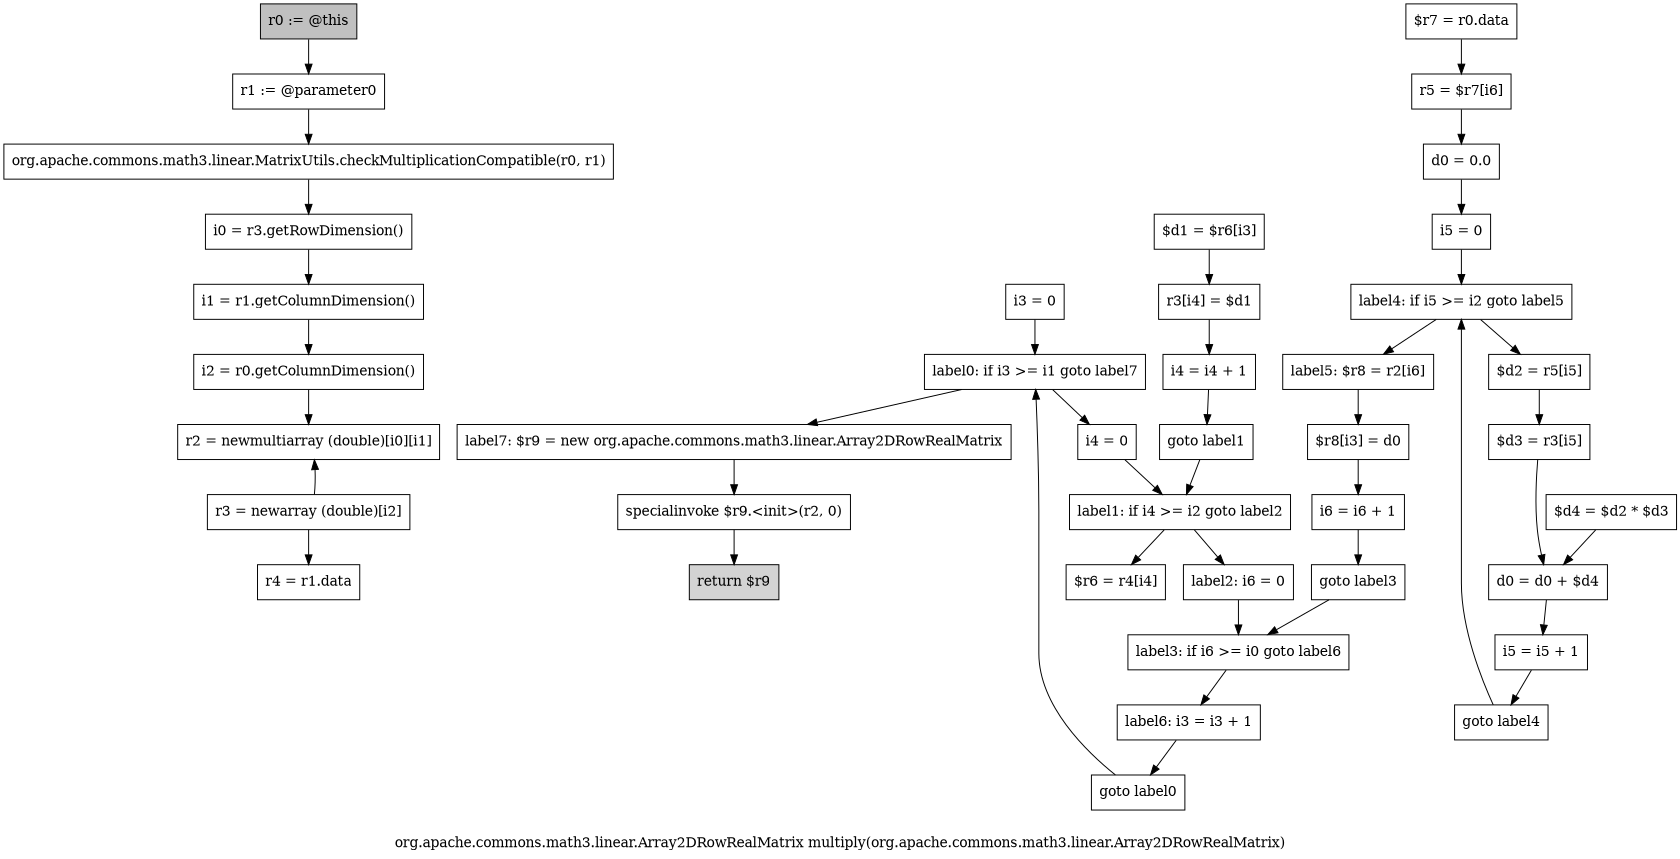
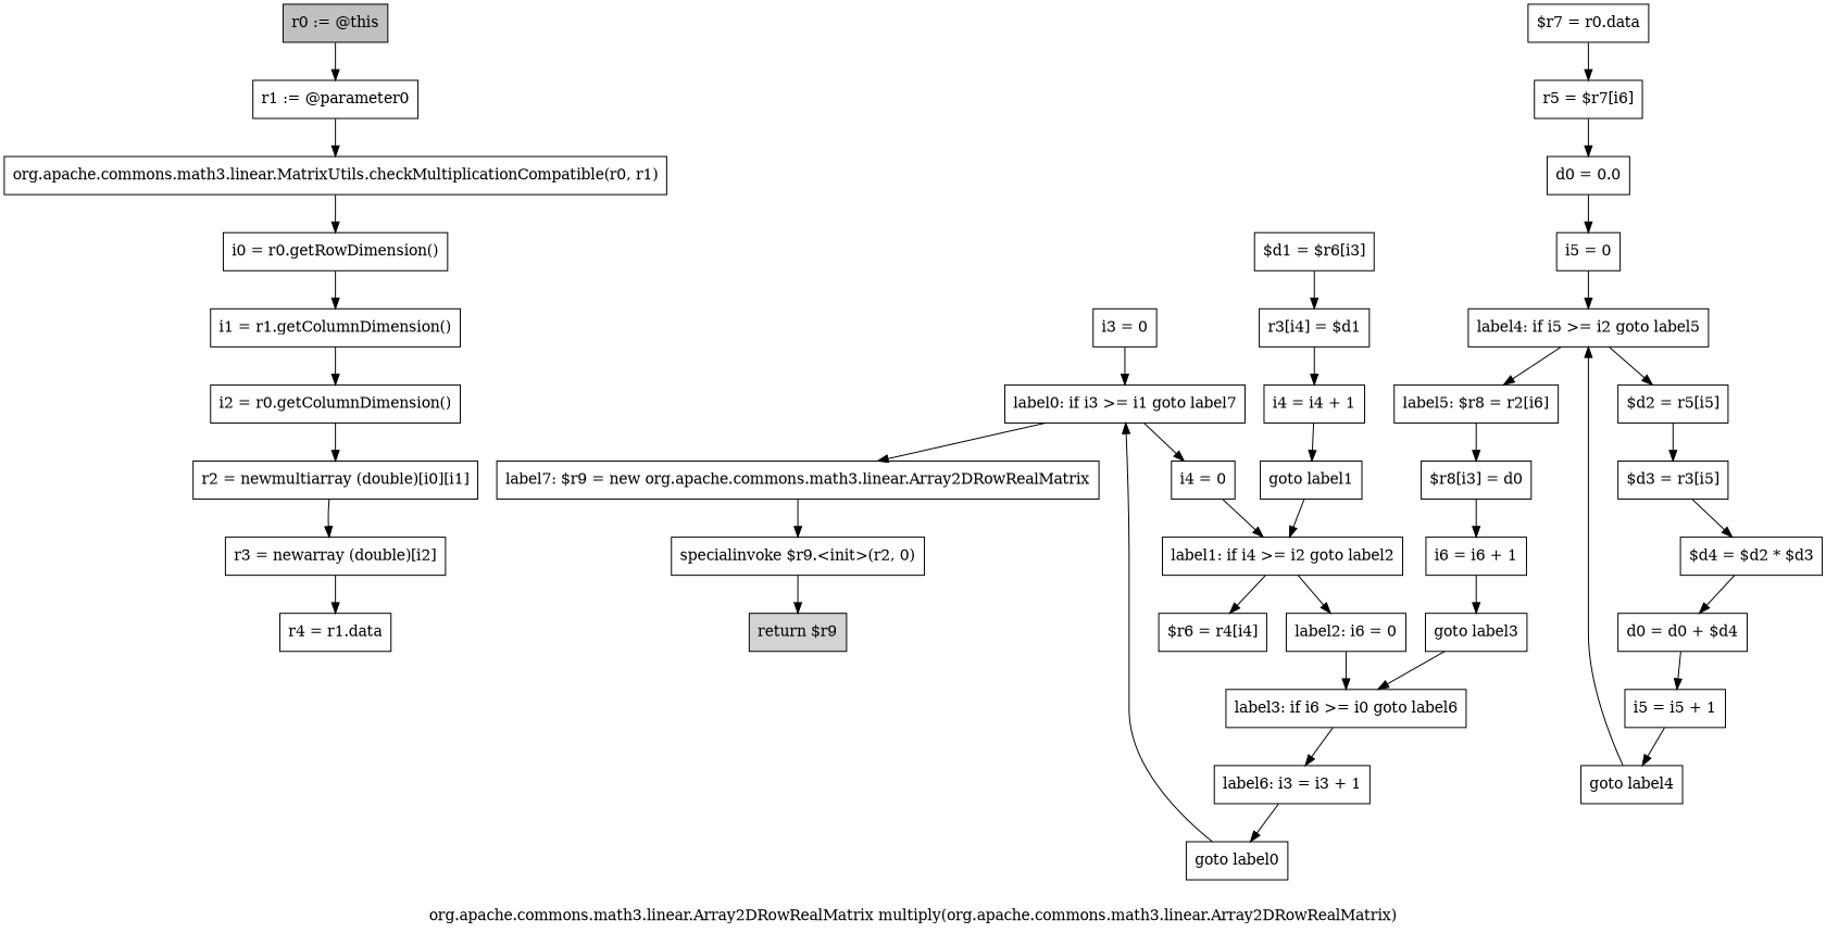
  digraph {
    label="org.apache.commons.math3.linear.Array2DRowRealMatrix multiply(org.apache.commons.math3.linear.Array2DRowRealMatrix)"
    node [shape=box]
    n1 [fillcolor=gray label="r0 := @this" style=filled]
    n2 [label="r1 := @parameter0"]
    n3 [label="org.apache.commons.math3.linear.MatrixUtils.checkMultiplicationCompatible(r0, r1)"]
-   n4 [label="i0 = r3.getRowDimension()"]
+   n4 [label="i0 = r0.getRowDimension()"]
    n5 [label="i1 = r1.getColumnDimension()"]
    n6 [label="i2 = r0.getColumnDimension()"]
    n7 [label="r2 = newmultiarray (double)[i0][i1]"]
    n8 [label="r3 = newarray (double)[i2]"]
    n9 [label="r4 = r1.data"]
    n10 [label="i3 = 0"]
    n11 [label="label0: if i3 >= i1 goto label7"]
    n12 [label="i4 = 0"]
    n13 [label="label7: $r9 = new org.apache.commons.math3.linear.Array2DRowRealMatrix"]
    n14 [label="label1: if i4 >= i2 goto label2"]
    n15 [label="specialinvoke $r9.<init>(r2, 0)"]
    n16 [label="$r6 = r4[i4]"]
    n17 [label="label2: i6 = 0"]
    n18 [fillcolor=lightgray label="return $r9" style=filled]
    n19 [label="label3: if i6 >= i0 goto label6"]
    n20 [label="$d1 = $r6[i3]"]
    n21 [label="r3[i4] = $d1"]
    n22 [label="label6: i3 = i3 + 1"]
    n23 [label="i4 = i4 + 1"]
    n24 [label="goto label1"]
    n25 [label="$r7 = r0.data"]
    n26 [label="r5 = $r7[i6]"]
    n27 [label="goto label0"]
    n28 [label="d0 = 0.0"]
    n29 [label="i5 = 0"]
    n30 [label="label4: if i5 >= i2 goto label5"]
    n31 [label="$d2 = r5[i5]"]
    n32 [label="label5: $r8 = r2[i6]"]
    n33 [label="$d3 = r3[i5]"]
    n34 [label="$r8[i3] = d0"]
    n35 [label="$d4 = $d2 * $d3"]
    n36 [label="i6 = i6 + 1"]
    n37 [label="d0 = d0 + $d4"]
    n38 [label="i5 = i5 + 1"]
    n39 [label="goto label4"]
    n40 [label="goto label3"]
    n1 -> n2
    n2 -> n3
    n3 -> n4
    n4 -> n5
    n5 -> n6
    n6 -> n7
-   n8 -> n7
+   n7 -> n8
    n8 -> n9
    n10 -> n11
    n11 -> n12
    n11 -> n13
    n12 -> n14
    n13 -> n15
    n14 -> n16
    n14 -> n17
    n15 -> n18
    n17 -> n19
    n19 -> n22
    n20 -> n21
    n21 -> n23
    n22 -> n27
    n23 -> n24
    n24 -> n14
    n25 -> n26
    n26 -> n28
    n27 -> n11
    n28 -> n29
    n29 -> n30
    n30 -> n31
    n30 -> n32
    n31 -> n33
    n32 -> n34
-   n33 -> n37
+   n33 -> n35
    n34 -> n36
    n35 -> n37
    n36 -> n40
    n37 -> n38
    n38 -> n39
    n39 -> n30
    n40 -> n19
  }
